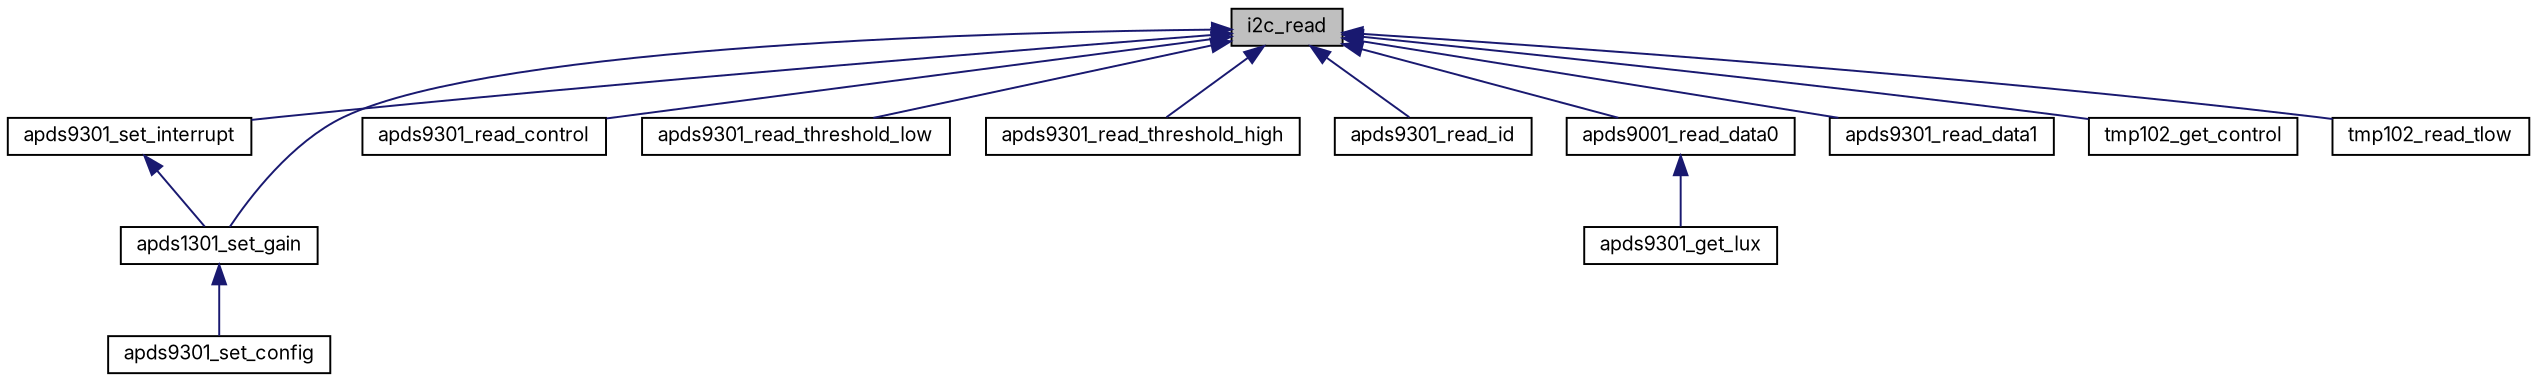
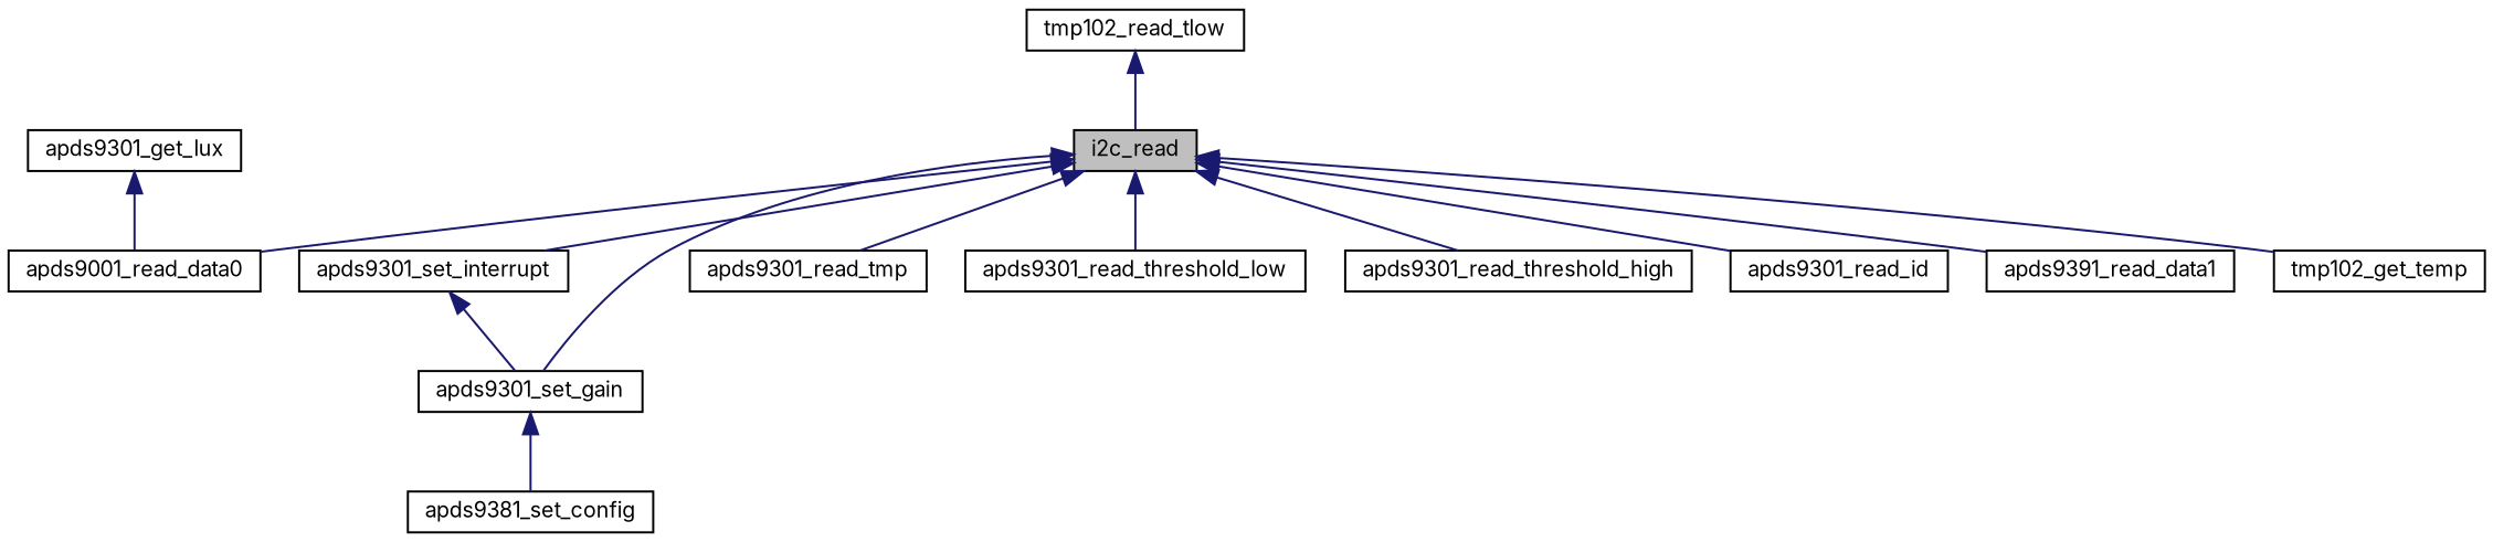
  digraph {
    fontname=Inter
    rankdir=TB
    node [color=black fillcolor=white fontname=Inter fontsize=10 shape=record style=filled]
    edge [color=midnightblue dir=back fontname=Inter fontsize=10 labelfontname=Helvetica labelfontsize=10 style=solid]
    n1 [fillcolor=grey75 fontcolor=black height=0.2 label=i2c_read width=0.4]
    n2 [height=0.2 label=apds9301_set_interrupt width=0.4]
-   n3 [height=0.2 label=apds1301_set_gain width=0.4]
-   n4 [height=0.2 label=apds9301_read_control width=0.4]
+   n3 [height=0.2 label=apds9301_set_gain width=0.4]
+   n4 [height=0.2 label=apds9301_read_tmp width=0.4]
    n5 [height=0.2 label=apds9301_read_threshold_low width=0.4]
    n6 [height=0.2 label=apds9301_read_threshold_high width=0.4]
    n7 [height=0.2 label=apds9301_read_id width=0.4]
    n8 [height=0.2 label=apds9001_read_data0 width=0.4]
-   n9 [height=0.2 label=apds9301_read_data1 width=0.4]
-   n10 [height=0.2 label=tmp102_get_control width=0.4]
+   n9 [height=0.2 label=apds9391_read_data1 width=0.4]
+   n10 [height=0.2 label=tmp102_get_temp width=0.4]
    n11 [height=0.2 label=tmp102_read_tlow width=0.4]
-   n12 [height=0.2 label=apds9301_set_config width=0.4]
+   n12 [height=0.2 label=apds9381_set_config width=0.4]
    n13 [height=0.2 label=apds9301_get_lux width=0.4]
    n1 -> n2
    n1 -> n3
    n1 -> n4
    n1 -> n5
    n1 -> n6
    n1 -> n7
    n1 -> n8
    n1 -> n9
    n1 -> n10
-   n1 -> n11
+   n11 -> n1
    n2 -> n3
    n3 -> n12
-   n8 -> n13
+   n13 -> n8
  }
